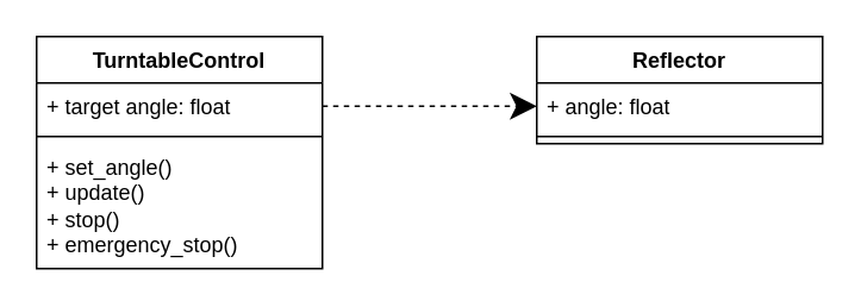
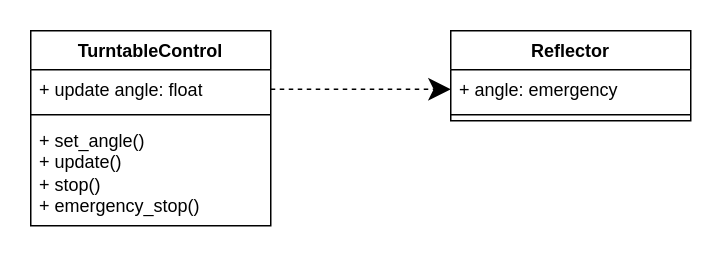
  <mxCell id="0" />
  <mxCell id="1" parent="0" />
  <mxCell id="2" value="TurntableControl" style="swimlane;fontStyle=1;align=center;verticalAlign=top;childLayout=stackLayout;horizontal=1;startSize=26;horizontalStack=0;resizeParent=1;resizeParentMax=0;resizeLast=0;collapsible=1;marginBottom=0;whiteSpace=wrap;html=1;" parent="1" vertex="1"><mxGeometry x="20" y="20" width="160" height="130" as="geometry" /></mxCell>
- <mxCell id="3" value="+ target angle: float" style="text;strokeColor=none;fillColor=none;align=left;verticalAlign=top;spacingLeft=4;spacingRight=4;overflow=hidden;rotatable=0;points=[[0,0.5],[1,0.5]];portConstraint=eastwest;whiteSpace=wrap;html=1;" parent="2" vertex="1"><mxGeometry y="26" width="160" height="26" as="geometry" /></mxCell>
+ <mxCell id="3" value="+ update angle: float" style="text;strokeColor=none;fillColor=none;align=left;verticalAlign=top;spacingLeft=4;spacingRight=4;overflow=hidden;rotatable=0;points=[[0,0.5],[1,0.5]];portConstraint=eastwest;whiteSpace=wrap;html=1;" parent="2" vertex="1"><mxGeometry y="26" width="160" height="26" as="geometry" /></mxCell>
  <mxCell id="4" value="" style="line;strokeWidth=1;fillColor=none;align=left;verticalAlign=middle;spacingTop=-1;spacingLeft=3;spacingRight=3;rotatable=0;labelPosition=right;points=[];portConstraint=eastwest;strokeColor=inherit;" parent="2" vertex="1"><mxGeometry y="52" width="160" height="8" as="geometry" /></mxCell>
  <mxCell id="5" value="&lt;div&gt;+ set_angle()&lt;/div&gt;&lt;div&gt;+ update()&lt;/div&gt;&lt;div&gt;+ stop()&lt;/div&gt;&lt;div&gt;+ emergency_stop()&lt;/div&gt;" style="text;strokeColor=none;fillColor=none;align=left;verticalAlign=top;spacingLeft=4;spacingRight=4;overflow=hidden;rotatable=0;points=[[0,0.5],[1,0.5]];portConstraint=eastwest;whiteSpace=wrap;html=1;" parent="2" vertex="1"><mxGeometry y="60" width="160" height="70" as="geometry" /></mxCell>
  <mxCell id="6" value="" style="endArrow=classic;endSize=12;dashed=1;html=1;rounded=0;exitX=1;exitY=0.5;exitDx=0;exitDy=0;entryX=0;entryY=0.5;entryDx=0;entryDy=0;" parent="1" source="3" target="8" edge="1"><mxGeometry width="160" relative="1" as="geometry"><mxPoint x="140" y="220" as="sourcePoint" /><mxPoint x="300" y="59" as="targetPoint" /></mxGeometry></mxCell>
  <mxCell id="7" value="Reflector" style="swimlane;fontStyle=1;align=center;verticalAlign=top;childLayout=stackLayout;horizontal=1;startSize=26;horizontalStack=0;resizeParent=1;resizeParentMax=0;resizeLast=0;collapsible=1;marginBottom=0;whiteSpace=wrap;html=1;" parent="1" vertex="1"><mxGeometry x="300" y="20" width="160" height="60" as="geometry" /></mxCell>
- <mxCell id="8" value="+ angle: float" style="text;strokeColor=none;fillColor=none;align=left;verticalAlign=top;spacingLeft=4;spacingRight=4;overflow=hidden;rotatable=0;points=[[0,0.5],[1,0.5]];portConstraint=eastwest;whiteSpace=wrap;html=1;" parent="7" vertex="1"><mxGeometry y="26" width="160" height="26" as="geometry" /></mxCell>
+ <mxCell id="8" value="+ angle: emergency" style="text;strokeColor=none;fillColor=none;align=left;verticalAlign=top;spacingLeft=4;spacingRight=4;overflow=hidden;rotatable=0;points=[[0,0.5],[1,0.5]];portConstraint=eastwest;whiteSpace=wrap;html=1;" parent="7" vertex="1"><mxGeometry y="26" width="160" height="26" as="geometry" /></mxCell>
  <mxCell id="9" value="" style="line;strokeWidth=1;fillColor=none;align=left;verticalAlign=middle;spacingTop=-1;spacingLeft=3;spacingRight=3;rotatable=0;labelPosition=right;points=[];portConstraint=eastwest;strokeColor=inherit;" parent="7" vertex="1"><mxGeometry y="52" width="160" height="8" as="geometry" /></mxCell>
